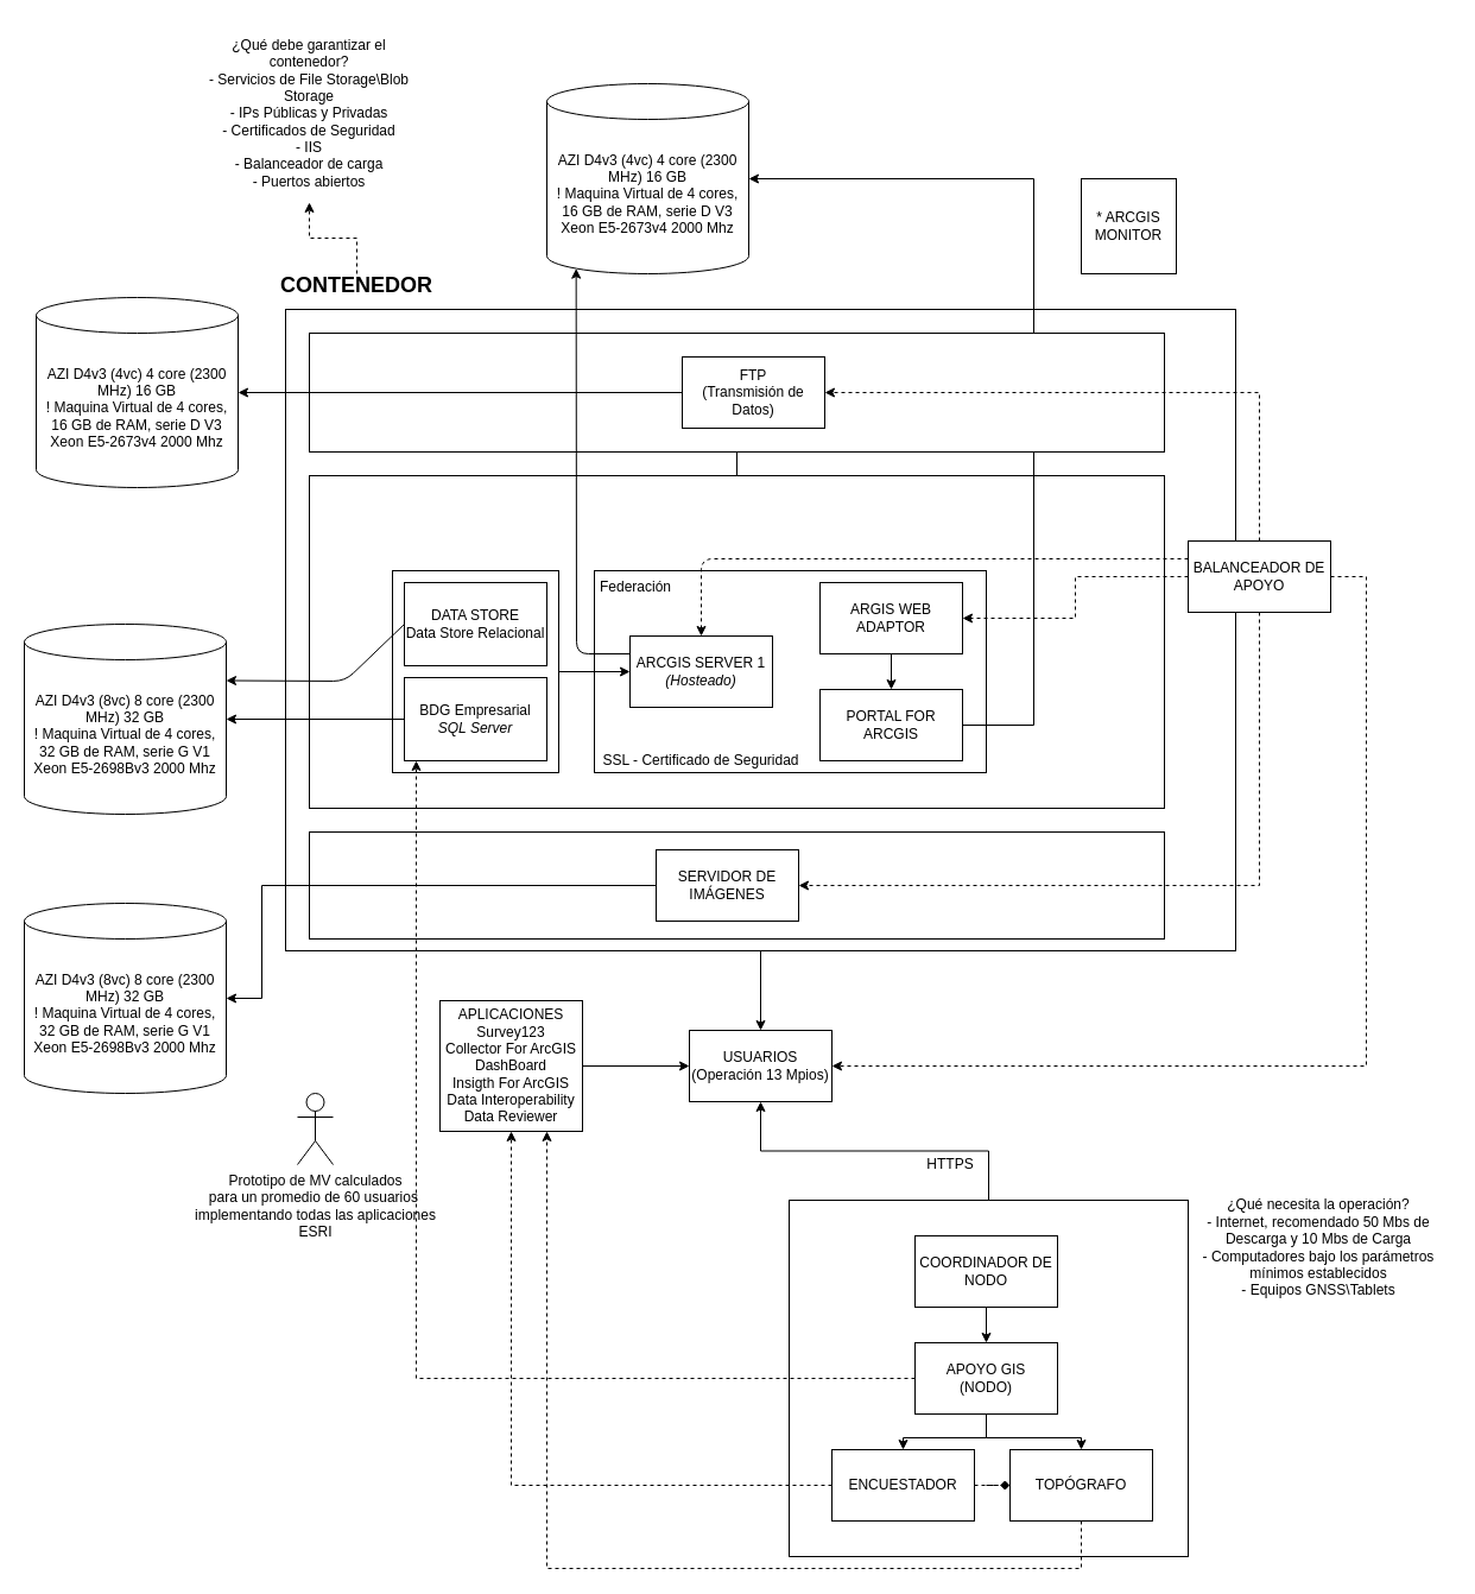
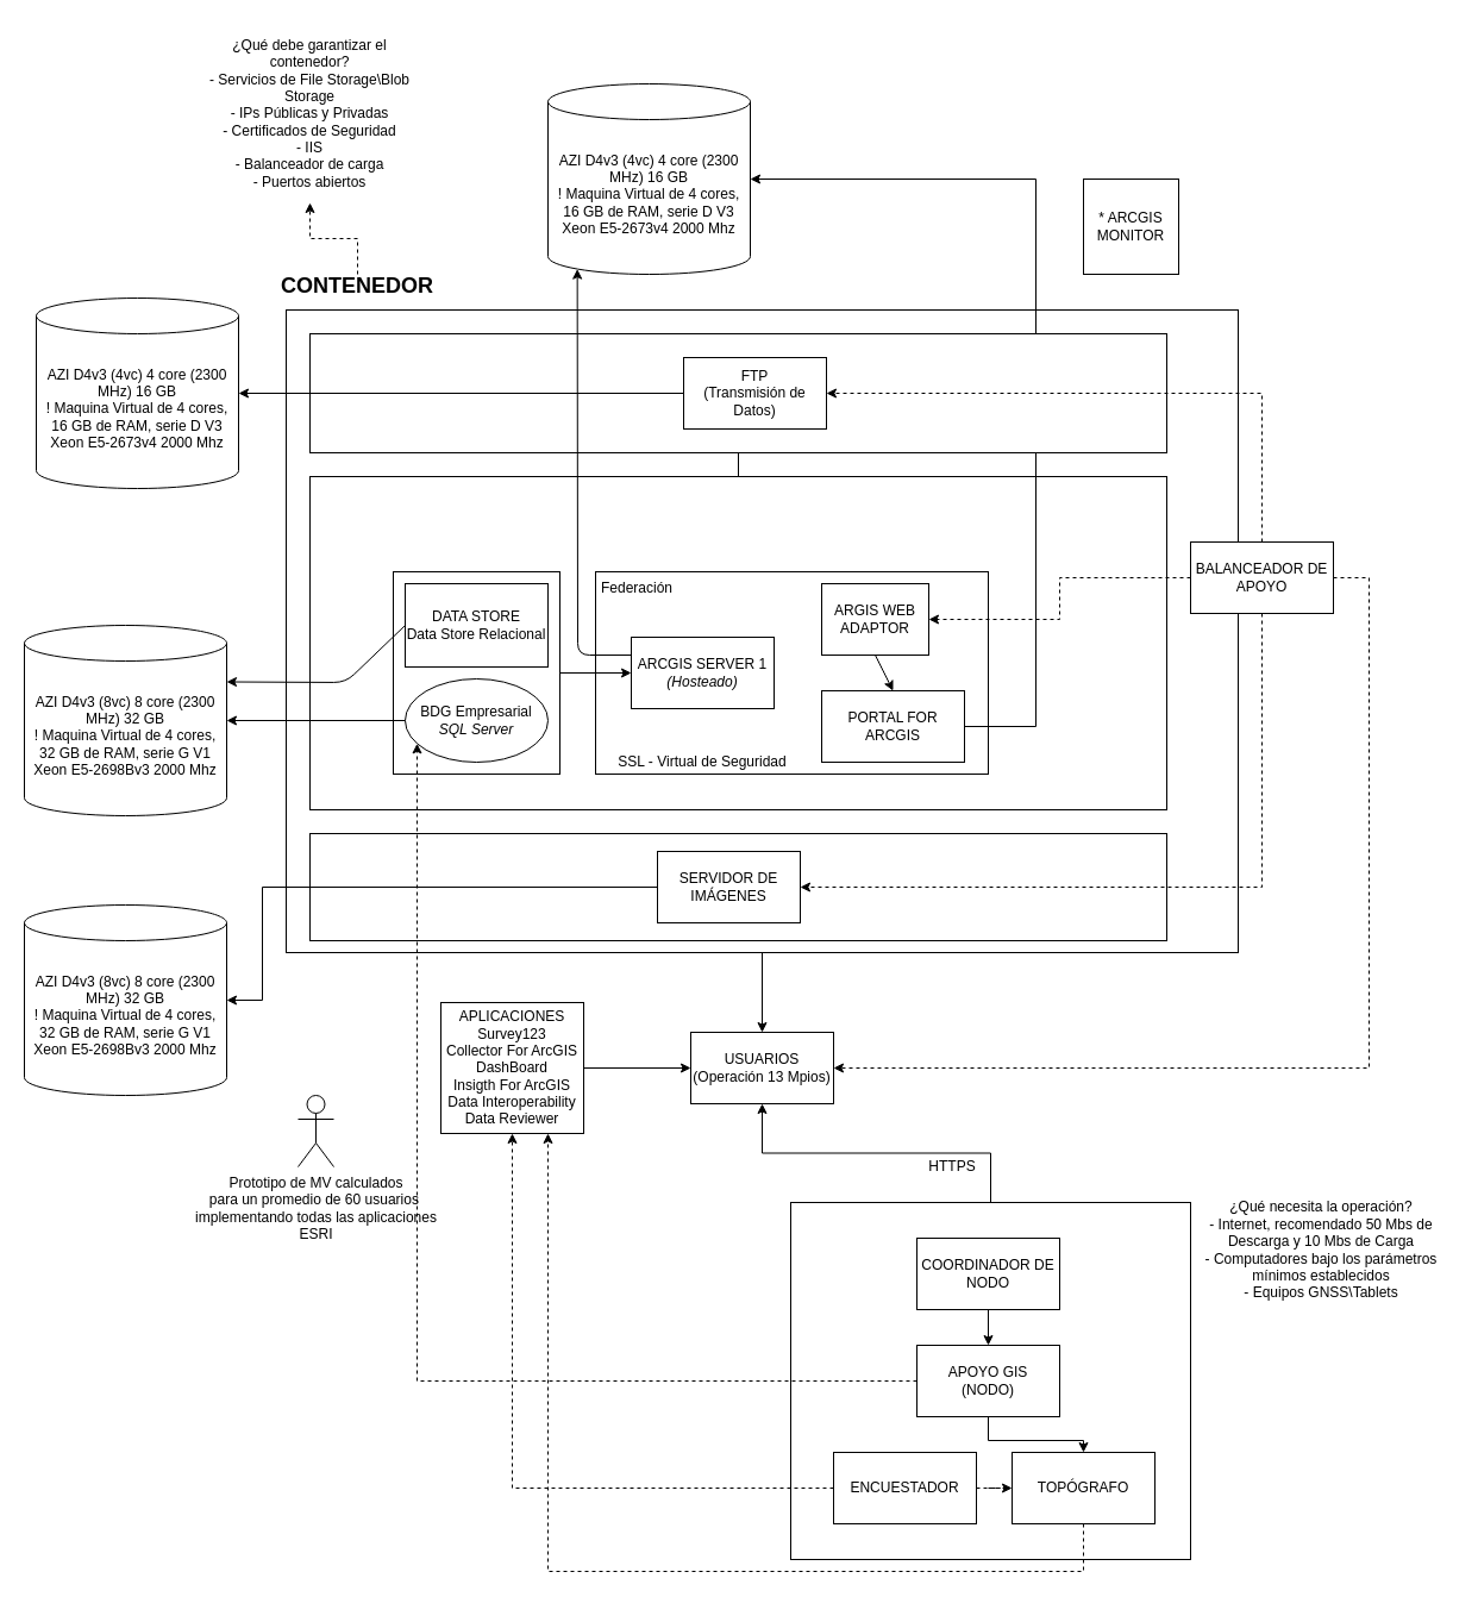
  <mxCell id="0" />
  <mxCell id="1" parent="0" />
  <mxCell id="2" style="edgeStyle=orthogonalEdgeStyle;rounded=0;orthogonalLoop=1;jettySize=auto;html=1;entryX=0.5;entryY=1;entryDx=0;entryDy=0;" edge="1" parent="1" source="3" target="27"><mxGeometry relative="1" as="geometry" /></mxCell>
  <mxCell id="3" value="" style="rounded=0;whiteSpace=wrap;html=1;" vertex="1" parent="1"><mxGeometry x="664" y="1010" width="336" height="300" as="geometry" /></mxCell>
  <mxCell id="4" value="" style="whiteSpace=wrap;html=1;aspect=fixed;" vertex="1" parent="1"><mxGeometry x="910" y="150" width="80" height="80" as="geometry" /></mxCell>
  <mxCell id="5" style="edgeStyle=orthogonalEdgeStyle;rounded=0;orthogonalLoop=1;jettySize=auto;html=1;entryX=0.5;entryY=0;entryDx=0;entryDy=0;" edge="1" parent="1" source="6" target="27"><mxGeometry relative="1" as="geometry" /></mxCell>
  <mxCell id="6" value="" style="rounded=0;whiteSpace=wrap;html=1;" vertex="1" parent="1"><mxGeometry x="240" y="260" width="800" height="540" as="geometry" /></mxCell>
  <mxCell id="7" value="" style="rounded=0;whiteSpace=wrap;html=1;" vertex="1" parent="1"><mxGeometry x="260" y="400" width="720" height="280" as="geometry" /></mxCell>
  <mxCell id="8" value="" style="rounded=0;whiteSpace=wrap;html=1;" vertex="1" parent="1"><mxGeometry x="500" y="480" width="330" height="170" as="geometry" /></mxCell>
  <mxCell id="9" style="edgeStyle=orthogonalEdgeStyle;rounded=0;orthogonalLoop=1;jettySize=auto;html=1;entryX=0;entryY=0.5;entryDx=0;entryDy=0;" edge="1" parent="1" source="10" target="16"><mxGeometry relative="1" as="geometry" /></mxCell>
  <mxCell id="10" value="" style="rounded=0;whiteSpace=wrap;html=1;" vertex="1" parent="1"><mxGeometry x="330" y="480" width="140" height="170" as="geometry" /></mxCell>
  <mxCell id="11" style="edgeStyle=orthogonalEdgeStyle;rounded=0;orthogonalLoop=1;jettySize=auto;html=1;entryX=1;entryY=0.5;entryDx=0;entryDy=0;dashed=1;" edge="1" parent="1" source="13" target="19"><mxGeometry relative="1" as="geometry" /></mxCell>
  <mxCell id="12" style="edgeStyle=orthogonalEdgeStyle;rounded=0;orthogonalLoop=1;jettySize=auto;html=1;entryX=1;entryY=0.5;entryDx=0;entryDy=0;dashed=1;" edge="1" parent="1" source="13" target="27"><mxGeometry relative="1" as="geometry"><Array as="points"><mxPoint x="1150" y="485" /><mxPoint x="1150" y="897" /></Array></mxGeometry></mxCell>
  <mxCell id="13" value="BALANCEADOR DE&lt;br&gt;APOYO" style="rounded=0;whiteSpace=wrap;html=1;" vertex="1" parent="1"><mxGeometry x="1000" y="455" width="120" height="60" as="geometry" /></mxCell>
  <mxCell id="14" style="edgeStyle=orthogonalEdgeStyle;rounded=0;orthogonalLoop=1;jettySize=auto;html=1;entryX=1;entryY=0.5;entryDx=0;entryDy=0;entryPerimeter=0;" edge="1" parent="1" source="15" target="43"><mxGeometry relative="1" as="geometry"><Array as="points"><mxPoint x="870" y="610" /><mxPoint x="870" y="150" /></Array></mxGeometry></mxCell>
  <mxCell id="15" value="PORTAL FOR ARCGIS" style="rounded=0;whiteSpace=wrap;html=1;" vertex="1" parent="1"><mxGeometry x="690" y="580" width="120" height="60" as="geometry" /></mxCell>
  <mxCell id="16" value="ARCGIS SERVER 1&lt;br&gt;&lt;i&gt;(Hosteado)&lt;/i&gt;" style="rounded=0;whiteSpace=wrap;html=1;" vertex="1" parent="1"><mxGeometry x="530" y="535" width="120" height="60" as="geometry" /></mxCell>
  <mxCell id="17" value="DATA STORE&lt;br&gt;Data Store Relacional" style="rounded=0;whiteSpace=wrap;html=1;" vertex="1" parent="1"><mxGeometry x="340" y="490" width="120" height="70" as="geometry" /></mxCell>
- <mxCell id="18" value="BDG Empresarial&lt;br&gt;&lt;i&gt;SQL Server&lt;/i&gt;" style="rounded=0;whiteSpace=wrap;html=1;" vertex="1" parent="1"><mxGeometry x="340" y="570" width="120" height="70" as="geometry" /></mxCell>
- <mxCell id="19" value="ARGIS WEB&lt;br&gt;ADAPTOR" style="rounded=0;whiteSpace=wrap;html=1;" vertex="1" parent="1"><mxGeometry x="690" y="490" width="120" height="60" as="geometry" /></mxCell>
+ <mxCell id="18" value="BDG Empresarial&lt;br&gt;&lt;i&gt;SQL Server&lt;/i&gt;" style="ellipse;whiteSpace=wrap;html=1;" vertex="1" parent="1"><mxGeometry x="340" y="570" width="120" height="70" as="geometry" /></mxCell>
+ <mxCell id="19" value="ARGIS WEB&lt;br&gt;ADAPTOR" style="rounded=0;whiteSpace=wrap;html=1;" vertex="1" parent="1"><mxGeometry x="690" y="490" width="90" height="60" as="geometry" /></mxCell>
  <mxCell id="20" value="Federación" style="text;html=1;strokeColor=none;fillColor=none;align=center;verticalAlign=middle;whiteSpace=wrap;rounded=0;" vertex="1" parent="1"><mxGeometry x="515" y="484" width="40" height="20" as="geometry" /></mxCell>
  <mxCell id="21" value="" style="endArrow=classic;html=1;exitX=0.5;exitY=1;exitDx=0;exitDy=0;entryX=0.5;entryY=0;entryDx=0;entryDy=0;" edge="1" parent="1" source="19" target="15"><mxGeometry width="50" height="50" relative="1" as="geometry"><mxPoint x="890" y="580" as="sourcePoint" /><mxPoint x="940" y="530" as="targetPoint" /></mxGeometry></mxCell>
  <mxCell id="22" value="" style="rounded=0;whiteSpace=wrap;html=1;" vertex="1" parent="1"><mxGeometry x="260" y="280" width="720" height="100" as="geometry" /></mxCell>
  <mxCell id="23" style="edgeStyle=orthogonalEdgeStyle;rounded=0;orthogonalLoop=1;jettySize=auto;html=1;entryX=1;entryY=0.5;entryDx=0;entryDy=0;entryPerimeter=0;" edge="1" parent="1" source="24" target="42"><mxGeometry relative="1" as="geometry" /></mxCell>
  <mxCell id="24" value="FTP&lt;br&gt;(Transmisión de Datos)" style="rounded=0;whiteSpace=wrap;html=1;" vertex="1" parent="1"><mxGeometry x="574" y="300" width="120" height="60" as="geometry" /></mxCell>
- <mxCell id="25" value="SSL - Certificado de Seguridad" style="text;html=1;strokeColor=none;fillColor=none;align=center;verticalAlign=middle;whiteSpace=wrap;rounded=0;" vertex="1" parent="1"><mxGeometry x="506" y="630" width="168" height="20" as="geometry" /></mxCell>
+ <mxCell id="25" value="SSL - Virtual de Seguridad" style="text;html=1;strokeColor=none;fillColor=none;align=center;verticalAlign=middle;whiteSpace=wrap;rounded=0;" vertex="1" parent="1"><mxGeometry x="506" y="630" width="168" height="20" as="geometry" /></mxCell>
  <mxCell id="26" value="" style="endArrow=none;html=1;entryX=0.5;entryY=1;entryDx=0;entryDy=0;" edge="1" parent="1" target="22"><mxGeometry width="50" height="50" relative="1" as="geometry"><mxPoint x="620" y="400" as="sourcePoint" /><mxPoint x="740" y="750" as="targetPoint" /></mxGeometry></mxCell>
  <mxCell id="27" value="USUARIOS&lt;br&gt;(Operación 13 Mpios)" style="rounded=0;whiteSpace=wrap;html=1;" vertex="1" parent="1"><mxGeometry x="580" y="867" width="120" height="60" as="geometry" /></mxCell>
  <mxCell id="28" value="HTTPS" style="text;html=1;strokeColor=none;fillColor=none;align=center;verticalAlign=middle;whiteSpace=wrap;rounded=0;" vertex="1" parent="1"><mxGeometry x="780" y="970" width="40" height="20" as="geometry" /></mxCell>
  <mxCell id="29" style="edgeStyle=orthogonalEdgeStyle;rounded=0;orthogonalLoop=1;jettySize=auto;html=1;entryX=0;entryY=0.5;entryDx=0;entryDy=0;" edge="1" parent="1" source="30" target="27"><mxGeometry relative="1" as="geometry" /></mxCell>
  <mxCell id="30" value="APLICACIONES&lt;br&gt;Survey123&lt;br&gt;Collector For ArcGIS&lt;br&gt;DashBoard&lt;br&gt;Insigth For ArcGIS&lt;br&gt;Data Interoperability&lt;br&gt;Data Reviewer" style="rounded=0;whiteSpace=wrap;html=1;" vertex="1" parent="1"><mxGeometry x="370" y="842" width="120" height="110" as="geometry" /></mxCell>
- <mxCell id="31" value="" style="endArrow=classic;html=1;exitX=0;exitY=0.25;exitDx=0;exitDy=0;entryX=0.5;entryY=0;entryDx=0;entryDy=0;dashed=1;" edge="1" parent="1" source="13" target="16"><mxGeometry width="50" height="50" relative="1" as="geometry"><mxPoint x="790" y="470" as="sourcePoint" /><mxPoint x="840" y="420" as="targetPoint" /><Array as="points"><mxPoint x="590" y="470" /></Array></mxGeometry></mxCell>
  <mxCell id="32" value="" style="rounded=0;whiteSpace=wrap;html=1;" vertex="1" parent="1"><mxGeometry x="260" y="700" width="720" height="90" as="geometry" /></mxCell>
  <mxCell id="33" style="edgeStyle=orthogonalEdgeStyle;rounded=0;orthogonalLoop=1;jettySize=auto;html=1;" edge="1" parent="1" source="34" target="46"><mxGeometry relative="1" as="geometry"><Array as="points"><mxPoint x="220" y="745" /><mxPoint x="220" y="840" /></Array></mxGeometry></mxCell>
  <mxCell id="34" value="SERVIDOR DE&lt;br&gt;IMÁGENES" style="rounded=0;whiteSpace=wrap;html=1;" vertex="1" parent="1"><mxGeometry x="552" y="715" width="120" height="60" as="geometry" /></mxCell>
  <mxCell id="35" style="edgeStyle=orthogonalEdgeStyle;rounded=0;orthogonalLoop=1;jettySize=auto;html=1;entryX=1;entryY=0.5;entryDx=0;entryDy=0;dashed=1;" edge="1" parent="1" source="13" target="24"><mxGeometry relative="1" as="geometry"><Array as="points"><mxPoint x="1060" y="330" /></Array></mxGeometry></mxCell>
  <mxCell id="36" style="edgeStyle=orthogonalEdgeStyle;rounded=0;orthogonalLoop=1;jettySize=auto;html=1;exitX=0.5;exitY=1;exitDx=0;exitDy=0;entryX=1;entryY=0.5;entryDx=0;entryDy=0;dashed=1;" edge="1" parent="1" source="13" target="34"><mxGeometry relative="1" as="geometry" /></mxCell>
  <mxCell id="37" style="edgeStyle=orthogonalEdgeStyle;rounded=0;orthogonalLoop=1;jettySize=auto;html=1;dashed=1;" edge="1" parent="1" source="38" target="59"><mxGeometry relative="1" as="geometry" /></mxCell>
  <mxCell id="38" value="&lt;b&gt;&lt;font style=&quot;font-size: 18px&quot;&gt;CONTENEDOR&lt;/font&gt;&lt;/b&gt;" style="text;html=1;strokeColor=none;fillColor=none;align=center;verticalAlign=middle;whiteSpace=wrap;rounded=0;" vertex="1" parent="1"><mxGeometry x="280" y="230" width="40" height="20" as="geometry" /></mxCell>
  <mxCell id="39" value="AZI D4v3 (8vc) 8 core (2300 MHz) 32 GB&lt;br&gt;! Maquina Virtual de 4 cores, 32 GB de RAM, serie G V1 Xeon E5-2698Bv3 2000 Mhz" style="shape=cylinder3;whiteSpace=wrap;html=1;boundedLbl=1;backgroundOutline=1;size=15;" vertex="1" parent="1"><mxGeometry x="20" y="525" width="170" height="160" as="geometry" /></mxCell>
  <mxCell id="40" value="" style="endArrow=classic;html=1;exitX=0;exitY=0.5;exitDx=0;exitDy=0;entryX=1;entryY=0.5;entryDx=0;entryDy=0;entryPerimeter=0;" edge="1" parent="1" source="18" target="39"><mxGeometry width="50" height="50" relative="1" as="geometry"><mxPoint x="90" y="790" as="sourcePoint" /><mxPoint x="140" y="740" as="targetPoint" /></mxGeometry></mxCell>
  <mxCell id="41" value="" style="endArrow=classic;html=1;exitX=0;exitY=0.5;exitDx=0;exitDy=0;entryX=1;entryY=0;entryDx=0;entryDy=47.5;entryPerimeter=0;" edge="1" parent="1" source="17" target="39"><mxGeometry width="50" height="50" relative="1" as="geometry"><mxPoint x="90" y="440" as="sourcePoint" /><mxPoint x="140" y="390" as="targetPoint" /><Array as="points"><mxPoint x="290" y="573" /></Array></mxGeometry></mxCell>
  <mxCell id="42" value="AZI D4v3 (4vc) 4 core (2300 MHz) 16 GB&lt;br&gt;! Maquina Virtual de 4 cores, 16 GB de RAM, serie D V3 Xeon E5-2673v4 2000 Mhz" style="shape=cylinder3;whiteSpace=wrap;html=1;boundedLbl=1;backgroundOutline=1;size=15;" vertex="1" parent="1"><mxGeometry x="30" y="250" width="170" height="160" as="geometry" /></mxCell>
  <mxCell id="43" value="AZI D4v3 (4vc) 4 core (2300 MHz) 16 GB&lt;br&gt;! Maquina Virtual de 4 cores, 16 GB de RAM, serie D V3 Xeon E5-2673v4 2000 Mhz" style="shape=cylinder3;whiteSpace=wrap;html=1;boundedLbl=1;backgroundOutline=1;size=15;" vertex="1" parent="1"><mxGeometry x="460" y="70" width="170" height="160" as="geometry" /></mxCell>
  <mxCell id="44" value="" style="endArrow=classic;html=1;entryX=0.145;entryY=1;entryDx=0;entryDy=-4.35;entryPerimeter=0;exitX=0;exitY=0.25;exitDx=0;exitDy=0;" edge="1" parent="1" source="16" target="43"><mxGeometry width="50" height="50" relative="1" as="geometry"><mxPoint x="160" y="190" as="sourcePoint" /><mxPoint x="210" y="140" as="targetPoint" /><Array as="points"><mxPoint x="485" y="550" /></Array></mxGeometry></mxCell>
  <mxCell id="45" value="* ARCGIS MONITOR" style="text;html=1;strokeColor=none;fillColor=none;align=center;verticalAlign=middle;whiteSpace=wrap;rounded=0;" vertex="1" parent="1"><mxGeometry x="930" y="180" width="40" height="20" as="geometry" /></mxCell>
  <mxCell id="46" value="AZI D4v3 (8vc) 8 core (2300 MHz) 32 GB&lt;br&gt;! Maquina Virtual de 4 cores, 32 GB de RAM, serie G V1 Xeon E5-2698Bv3 2000 Mhz" style="shape=cylinder3;whiteSpace=wrap;html=1;boundedLbl=1;backgroundOutline=1;size=15;" vertex="1" parent="1"><mxGeometry x="20" y="760" width="170" height="160" as="geometry" /></mxCell>
  <mxCell id="47" value="Prototipo de MV calculados&lt;br&gt;para un promedio de 60 usuarios&amp;nbsp;&lt;br&gt;implementando todas las aplicaciones&lt;br&gt;ESRI" style="shape=umlActor;verticalLabelPosition=bottom;verticalAlign=top;html=1;outlineConnect=0;" vertex="1" parent="1"><mxGeometry y="920" width="30" height="60" as="geometry" x="250" /></mxCell>
  <mxCell id="48" style="edgeStyle=orthogonalEdgeStyle;rounded=0;orthogonalLoop=1;jettySize=auto;html=1;entryX=0.5;entryY=0;entryDx=0;entryDy=0;" edge="1" parent="1" source="49" target="53"><mxGeometry relative="1" as="geometry" /></mxCell>
  <mxCell id="49" value="COORDINADOR DE NODO" style="rounded=0;whiteSpace=wrap;html=1;" vertex="1" parent="1"><mxGeometry x="770" y="1040" width="120" height="60" as="geometry" /></mxCell>
- <mxCell id="50" style="edgeStyle=orthogonalEdgeStyle;rounded=0;orthogonalLoop=1;jettySize=auto;html=1;entryX=0.5;entryY=0;entryDx=0;entryDy=0;" edge="1" parent="1" source="53" target="56"><mxGeometry relative="1" as="geometry" /></mxCell>
  <mxCell id="51" style="edgeStyle=orthogonalEdgeStyle;rounded=0;orthogonalLoop=1;jettySize=auto;html=1;" edge="1" parent="1" source="53" target="58"><mxGeometry relative="1" as="geometry" /></mxCell>
  <mxCell id="52" style="edgeStyle=orthogonalEdgeStyle;rounded=0;orthogonalLoop=1;jettySize=auto;html=1;dashed=1;" edge="1" parent="1" source="53" target="18"><mxGeometry relative="1" as="geometry"><Array as="points"><mxPoint x="350" y="1160" /></Array></mxGeometry></mxCell>
  <mxCell id="53" value="APOYO GIS&lt;br&gt;(NODO)" style="rounded=0;whiteSpace=wrap;html=1;" vertex="1" parent="1"><mxGeometry x="770" y="1130" width="120" height="60" as="geometry" /></mxCell>
  <mxCell id="54" style="edgeStyle=orthogonalEdgeStyle;rounded=0;orthogonalLoop=1;jettySize=auto;html=1;entryX=0.5;entryY=1;entryDx=0;entryDy=0;dashed=1;" edge="1" parent="1" source="56" target="30"><mxGeometry relative="1" as="geometry" /></mxCell>
- <mxCell id="55" value="" style="edgeStyle=orthogonalEdgeStyle;rounded=0;orthogonalLoop=1;jettySize=auto;html=1;dashed=1;endArrow=diamond;" edge="1" parent="1" source="56" target="58"><mxGeometry relative="1" as="geometry" /></mxCell>
+ <mxCell id="55" value="" style="edgeStyle=orthogonalEdgeStyle;rounded=0;orthogonalLoop=1;jettySize=auto;html=1;dashed=1;" edge="1" parent="1" source="56" target="58"><mxGeometry relative="1" as="geometry" /></mxCell>
  <mxCell id="56" value="ENCUESTADOR" style="rounded=0;whiteSpace=wrap;html=1;" vertex="1" parent="1"><mxGeometry x="700" y="1220" width="120" height="60" as="geometry" /></mxCell>
  <mxCell id="57" style="edgeStyle=orthogonalEdgeStyle;rounded=0;orthogonalLoop=1;jettySize=auto;html=1;entryX=0.75;entryY=1;entryDx=0;entryDy=0;dashed=1;" edge="1" parent="1" source="58" target="30"><mxGeometry relative="1" as="geometry"><Array as="points"><mxPoint x="910" y="1320" /><mxPoint x="460" y="1320" /></Array></mxGeometry></mxCell>
  <mxCell id="58" value="TOPÓGRAFO" style="rounded=0;whiteSpace=wrap;html=1;" vertex="1" parent="1"><mxGeometry x="850" y="1220" width="120" height="60" as="geometry" /></mxCell>
  <mxCell id="59" value="¿Qué debe garantizar el contenedor?&lt;br&gt;- Servicios de File Storage\Blob Storage&lt;br&gt;- IPs Públicas y Privadas&lt;br&gt;- Certificados de Seguridad&lt;br&gt;- IIS&lt;br&gt;- Balanceador de carga&lt;br&gt;- Puertos abiertos" style="text;html=1;strokeColor=none;fillColor=none;align=center;verticalAlign=middle;whiteSpace=wrap;rounded=0;" vertex="1" parent="1"><mxGeometry x="170" y="20" width="180" height="150" as="geometry" /></mxCell>
  <mxCell id="60" value="¿Qué necesita la operación?&lt;br&gt;- Internet, recomendado 50 Mbs de Descarga y 10 Mbs de Carga&lt;br&gt;- Computadores bajo los parámetros mínimos establecidos&lt;br&gt;- Equipos GNSS\Tablets" style="text;html=1;strokeColor=none;fillColor=none;align=center;verticalAlign=middle;whiteSpace=wrap;rounded=0;" vertex="1" parent="1"><mxGeometry x="1000" y="1000" width="220" height="100" as="geometry" /></mxCell>
